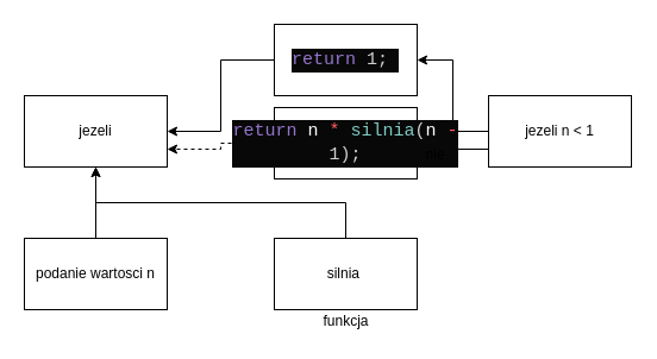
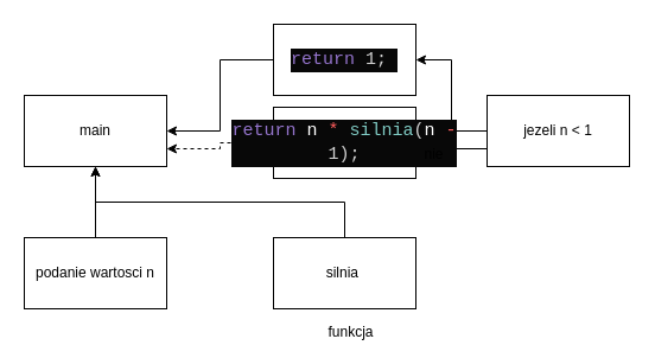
  <mxCell id="0" />
  <mxCell id="1" parent="0" />
- <mxCell id="2" value="jezeli" style="whiteSpace=wrap;html=1;" vertex="1" parent="1"><mxGeometry x="20" y="80" width="120" height="60" as="geometry" /></mxCell>
+ <mxCell id="2" value="main" style="whiteSpace=wrap;html=1;" vertex="1" parent="1"><mxGeometry x="20" y="80" width="120" height="60" as="geometry" /></mxCell>
  <mxCell id="3" style="edgeStyle=orthogonalEdgeStyle;rounded=0;orthogonalLoop=1;jettySize=auto;html=1;exitX=0.5;exitY=0;exitDx=0;exitDy=0;entryX=0.5;entryY=1;entryDx=0;entryDy=0;" edge="1" parent="1" source="4" target="2"><mxGeometry relative="1" as="geometry" /></mxCell>
  <mxCell id="4" value="podanie wartosci n" style="whiteSpace=wrap;html=1;" vertex="1" parent="1"><mxGeometry x="20" y="200" width="120" height="60" as="geometry" /></mxCell>
  <mxCell id="5" style="edgeStyle=orthogonalEdgeStyle;rounded=0;orthogonalLoop=1;jettySize=auto;html=1;exitX=0.5;exitY=0;exitDx=0;exitDy=0;" edge="1" parent="1" source="6" target="2"><mxGeometry relative="1" as="geometry" /></mxCell>
  <mxCell id="6" value="silnia&amp;nbsp;" style="whiteSpace=wrap;html=1;" vertex="1" parent="1"><mxGeometry x="230" y="200" width="120" height="60" as="geometry" /></mxCell>
- <mxCell id="7" value="funkcja" style="text;html=1;align=center;verticalAlign=middle;resizable=0;points=[];autosize=1;" vertex="1" parent="1"><mxGeometry x="265" y="260" width="50" height="20" as="geometry" /></mxCell>
+ <mxCell id="7" value="funkcja" style="text;html=1;align=center;verticalAlign=middle;resizable=0;points=[];autosize=1;" vertex="1" parent="1"><mxGeometry x="270" y="270" width="50" height="20" as="geometry" /></mxCell>
  <mxCell id="8" style="edgeStyle=orthogonalEdgeStyle;rounded=0;orthogonalLoop=1;jettySize=auto;html=1;exitX=0;exitY=0.5;exitDx=0;exitDy=0;entryX=1;entryY=0.5;entryDx=0;entryDy=0;" edge="1" parent="1" source="10" target="12"><mxGeometry relative="1" as="geometry" /></mxCell>
  <mxCell id="9" style="edgeStyle=orthogonalEdgeStyle;rounded=0;orthogonalLoop=1;jettySize=auto;html=1;exitX=0;exitY=0.75;exitDx=0;exitDy=0;entryX=1;entryY=0.5;entryDx=0;entryDy=0;" edge="1" parent="1" source="10" target="14"><mxGeometry relative="1" as="geometry" /></mxCell>
  <mxCell id="10" value="jezeli n &amp;lt; 1" style="whiteSpace=wrap;html=1;" vertex="1" parent="1"><mxGeometry x="410" y="80" width="120" height="60" as="geometry" /></mxCell>
  <mxCell id="11" style="edgeStyle=orthogonalEdgeStyle;rounded=0;orthogonalLoop=1;jettySize=auto;html=1;exitX=0;exitY=0.5;exitDx=0;exitDy=0;entryX=1;entryY=0.5;entryDx=0;entryDy=0;" edge="1" parent="1" source="12" target="2"><mxGeometry relative="1" as="geometry" /></mxCell>
  <mxCell id="12" value="&#10;&#10;&lt;div style=&quot;color: rgb(248, 248, 242); background-color: rgb(8, 8, 8); font-family: consolas, &amp;quot;courier new&amp;quot;, monospace; font-weight: normal; font-size: 15px; line-height: 20px;&quot;&gt;&lt;div&gt;&lt;span style=&quot;color: #9575cd&quot;&gt;return&lt;/span&gt;&lt;span style=&quot;color: #ffffff&quot;&gt;&amp;nbsp;&lt;/span&gt;&lt;span style=&quot;color: #d0d0d0&quot;&gt;1;&lt;/span&gt;&lt;span style=&quot;color: #808080&quot;&gt;&amp;nbsp;&lt;/span&gt;&lt;/div&gt;&lt;/div&gt;&#10;&#10;" style="whiteSpace=wrap;html=1;" vertex="1" parent="1"><mxGeometry x="230" width="120" height="60" as="geometry" y="20" /></mxCell>
  <mxCell id="13" style="edgeStyle=orthogonalEdgeStyle;rounded=0;orthogonalLoop=1;jettySize=auto;html=1;exitX=0;exitY=0.5;exitDx=0;exitDy=0;entryX=1;entryY=0.75;entryDx=0;entryDy=0;dashed=1;" edge="1" parent="1" source="14" target="2"><mxGeometry relative="1" as="geometry" /></mxCell>
  <mxCell id="14" value="&#10;&#10;&lt;div style=&quot;color: rgb(248, 248, 242); background-color: rgb(8, 8, 8); font-family: consolas, &amp;quot;courier new&amp;quot;, monospace; font-weight: normal; font-size: 15px; line-height: 20px;&quot;&gt;&lt;div&gt;&lt;span style=&quot;color: #9575cd&quot;&gt;return&lt;/span&gt;&lt;span style=&quot;color: #ffffff&quot;&gt;&amp;nbsp;n&amp;nbsp;&lt;/span&gt;&lt;span style=&quot;color: #ff5e5e&quot;&gt;*&lt;/span&gt;&lt;span style=&quot;color: #ffffff&quot;&gt;&amp;nbsp;&lt;/span&gt;&lt;span style=&quot;color: #80cbc4&quot;&gt;silnia&lt;/span&gt;&lt;span style=&quot;color: #d0d0d0&quot;&gt;(&lt;/span&gt;&lt;span style=&quot;color: #ffffff&quot;&gt;n&amp;nbsp;&lt;/span&gt;&lt;span style=&quot;color: #ff5e5e&quot;&gt;-&lt;/span&gt;&lt;span style=&quot;color: #ffffff&quot;&gt;&amp;nbsp;&lt;/span&gt;&lt;span style=&quot;color: #d0d0d0&quot;&gt;1);&lt;/span&gt;&lt;span style=&quot;color: #ffffff&quot;&gt;&amp;nbsp;&lt;/span&gt;&lt;/div&gt;&lt;/div&gt;&#10;&#10;" style="whiteSpace=wrap;html=1;" vertex="1" parent="1"><mxGeometry x="230" y="90" width="120" height="60" as="geometry" /></mxCell>
  <mxCell id="15" value="nie" style="text;html=1;align=center;verticalAlign=middle;resizable=0;points=[];autosize=1;" vertex="1" parent="1"><mxGeometry x="350" y="120" width="30" height="20" as="geometry" /></mxCell>
